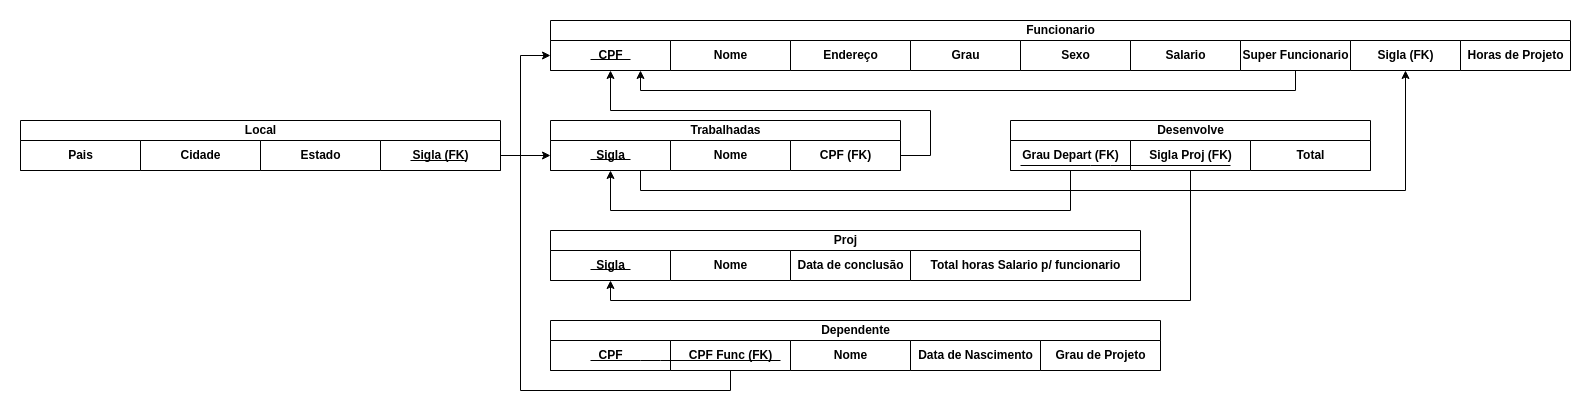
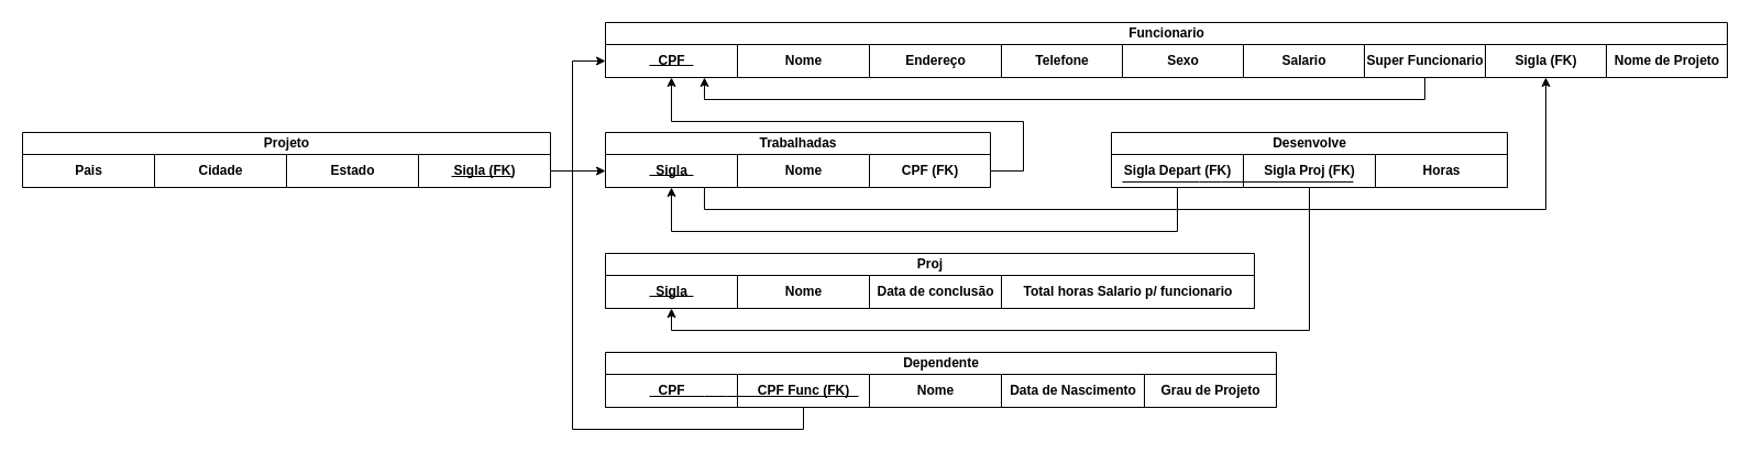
  <mxCell id="0" />
  <mxCell id="1" parent="0" />
  <mxCell id="2" value="Funcionario" style="swimlane;html=1;childLayout=stackLayout;resizeParent=1;resizeParentMax=0;startSize=20;" vertex="1" parent="1"><mxGeometry x="550" y="20" width="1020" height="50" as="geometry" /></mxCell>
  <mxCell id="3" value="&lt;font style=&quot;font-size: 12px&quot;&gt;CPF&lt;/font&gt;" style="swimlane;html=1;startSize=30;fontSize=10;" vertex="1" parent="2"><mxGeometry y="20" width="120" height="30" as="geometry"><mxRectangle y="20" width="190" height="280" as="alternateBounds" /></mxGeometry></mxCell>
  <mxCell id="4" value="" style="endArrow=none;html=1;fontSize=10;" edge="1" parent="3"><mxGeometry width="50" height="50" relative="1" as="geometry"><mxPoint x="40" y="19" as="sourcePoint" /><mxPoint x="80" y="19" as="targetPoint" /></mxGeometry></mxCell>
  <mxCell id="5" value="Nome" style="swimlane;html=1;startSize=30;" vertex="1" parent="2"><mxGeometry x="120" y="20" width="120" height="30" as="geometry" /></mxCell>
  <mxCell id="6" value="Endereço" style="swimlane;html=1;startSize=30;" vertex="1" parent="2"><mxGeometry x="240" y="20" width="120" height="30" as="geometry" /></mxCell>
- <mxCell id="7" value="Grau" style="swimlane;html=1;startSize=30;swimlaneLine=1;" vertex="1" parent="2"><mxGeometry x="360" y="20" width="110" height="30" as="geometry" /></mxCell>
+ <mxCell id="7" value="Telefone" style="swimlane;html=1;startSize=30;swimlaneLine=1;" vertex="1" parent="2"><mxGeometry x="360" y="20" width="110" height="30" as="geometry" /></mxCell>
  <mxCell id="8" value="Sexo" style="swimlane;html=1;startSize=30;swimlaneLine=1;" vertex="1" parent="2"><mxGeometry x="470" y="20" width="110" height="30" as="geometry" /></mxCell>
  <mxCell id="9" value="Salario" style="swimlane;html=1;startSize=30;swimlaneLine=1;" vertex="1" parent="2"><mxGeometry x="580" y="20" width="110" height="30" as="geometry" /></mxCell>
  <mxCell id="10" style="edgeStyle=orthogonalEdgeStyle;rounded=0;orthogonalLoop=1;jettySize=auto;html=1;exitX=0.5;exitY=1;exitDx=0;exitDy=0;entryX=0.75;entryY=1;entryDx=0;entryDy=0;fontSize=10;" edge="1" parent="2" source="11" target="3"><mxGeometry relative="1" as="geometry" /></mxCell>
  <mxCell id="11" value="Super Funcionario" style="swimlane;html=1;startSize=30;swimlaneLine=1;" vertex="1" parent="2"><mxGeometry x="690" y="20" width="110" height="30" as="geometry" /></mxCell>
  <mxCell id="12" value="Sigla (FK)" style="swimlane;html=1;startSize=30;swimlaneLine=1;" vertex="1" parent="2"><mxGeometry x="800" y="20" width="110" height="30" as="geometry" /></mxCell>
- <mxCell id="13" value="Horas de Projeto" style="swimlane;html=1;startSize=30;swimlaneLine=1;" vertex="1" parent="2"><mxGeometry x="910" y="20" width="110" height="30" as="geometry" /></mxCell>
+ <mxCell id="13" value="Nome de Projeto" style="swimlane;html=1;startSize=30;swimlaneLine=1;" vertex="1" parent="2"><mxGeometry x="910" y="20" width="110" height="30" as="geometry" /></mxCell>
  <mxCell id="14" value="Trabalhadas" style="swimlane;html=1;childLayout=stackLayout;resizeParent=1;resizeParentMax=0;startSize=20;" vertex="1" parent="1"><mxGeometry x="550" y="120" width="350" height="50" as="geometry" /></mxCell>
  <mxCell id="15" value="&lt;font style=&quot;font-size: 12px&quot;&gt;Sigla&lt;/font&gt;" style="swimlane;html=1;startSize=30;fontSize=10;" vertex="1" parent="14"><mxGeometry y="20" width="120" height="30" as="geometry"><mxRectangle y="20" width="190" height="280" as="alternateBounds" /></mxGeometry></mxCell>
  <mxCell id="16" value="" style="endArrow=none;html=1;fontSize=10;" edge="1" parent="15"><mxGeometry width="50" height="50" relative="1" as="geometry"><mxPoint x="40" y="19" as="sourcePoint" /><mxPoint x="80" y="19" as="targetPoint" /></mxGeometry></mxCell>
  <mxCell id="17" value="Nome" style="swimlane;html=1;startSize=30;" vertex="1" parent="14"><mxGeometry x="120" y="20" width="120" height="30" as="geometry" /></mxCell>
  <mxCell id="18" value="CPF (FK)" style="swimlane;html=1;startSize=60;swimlaneLine=1;" vertex="1" parent="14"><mxGeometry x="240" y="20" width="110" height="30" as="geometry" /></mxCell>
  <mxCell id="19" value="Proj" style="swimlane;html=1;childLayout=stackLayout;resizeParent=1;resizeParentMax=0;startSize=20;" vertex="1" parent="1"><mxGeometry x="550" y="230" width="590" height="50" as="geometry" /></mxCell>
  <mxCell id="20" value="&lt;font style=&quot;font-size: 12px&quot;&gt;Sigla&lt;/font&gt;" style="swimlane;html=1;startSize=30;fontSize=10;" vertex="1" parent="19"><mxGeometry y="20" width="120" height="30" as="geometry"><mxRectangle y="20" width="190" height="280" as="alternateBounds" /></mxGeometry></mxCell>
  <mxCell id="21" value="" style="endArrow=none;html=1;fontSize=10;" edge="1" parent="20"><mxGeometry width="50" height="50" relative="1" as="geometry"><mxPoint x="40" y="19" as="sourcePoint" /><mxPoint x="80" y="19" as="targetPoint" /></mxGeometry></mxCell>
  <mxCell id="22" value="Nome" style="swimlane;html=1;startSize=30;" vertex="1" parent="19"><mxGeometry x="120" y="20" width="120" height="30" as="geometry" /></mxCell>
  <mxCell id="23" value="Data de conclusão" style="swimlane;html=1;startSize=40;" vertex="1" parent="19"><mxGeometry x="240" y="20" width="120" height="30" as="geometry" /></mxCell>
  <mxCell id="24" value="Total horas Salario p/ funcionario" style="swimlane;html=1;startSize=60;swimlaneLine=1;" vertex="1" parent="19"><mxGeometry x="360" y="20" width="230" height="30" as="geometry" /></mxCell>
  <mxCell id="25" value="Dependente" style="swimlane;html=1;childLayout=stackLayout;resizeParent=1;resizeParentMax=0;startSize=20;" vertex="1" parent="1"><mxGeometry x="550" y="320" width="610" height="50" as="geometry" /></mxCell>
  <mxCell id="26" value="&lt;font style=&quot;font-size: 12px&quot;&gt;CPF&lt;/font&gt;" style="swimlane;html=1;startSize=30;fontSize=10;" vertex="1" parent="25"><mxGeometry y="20" width="120" height="30" as="geometry"><mxRectangle y="20" width="190" height="280" as="alternateBounds" /></mxGeometry></mxCell>
  <mxCell id="27" value="CPF Func (FK)" style="swimlane;html=1;startSize=30;" vertex="1" parent="25"><mxGeometry x="120" y="20" width="120" height="30" as="geometry" /></mxCell>
  <mxCell id="28" value="" style="endArrow=none;html=1;fontSize=10;" edge="1" parent="27"><mxGeometry width="50" height="50" relative="1" as="geometry"><mxPoint x="-80" y="20" as="sourcePoint" /><mxPoint x="110" y="20" as="targetPoint" /><Array as="points"><mxPoint x="-20" y="20" /></Array></mxGeometry></mxCell>
  <mxCell id="29" value="Nome" style="swimlane;html=1;startSize=40;" vertex="1" parent="25"><mxGeometry x="240" y="20" width="120" height="30" as="geometry" /></mxCell>
  <mxCell id="30" value="Data de Nascimento" style="swimlane;html=1;startSize=60;swimlaneLine=1;" vertex="1" parent="25"><mxGeometry x="360" y="20" width="130" height="30" as="geometry" /></mxCell>
  <mxCell id="31" value="Grau de Projeto" style="swimlane;html=1;startSize=60;swimlaneLine=1;" vertex="1" parent="25"><mxGeometry x="490" y="20" width="120" height="30" as="geometry" /></mxCell>
  <mxCell id="32" style="edgeStyle=orthogonalEdgeStyle;rounded=0;orthogonalLoop=1;jettySize=auto;html=1;exitX=0.5;exitY=1;exitDx=0;exitDy=0;entryX=0;entryY=0.5;entryDx=0;entryDy=0;fontSize=10;" edge="1" parent="1" source="27" target="3"><mxGeometry relative="1" as="geometry"><Array as="points"><mxPoint x="730" y="390" /><mxPoint x="520" y="390" /><mxPoint x="520" y="55" /></Array></mxGeometry></mxCell>
  <mxCell id="33" style="edgeStyle=orthogonalEdgeStyle;rounded=0;orthogonalLoop=1;jettySize=auto;html=1;exitX=0.5;exitY=1;exitDx=0;exitDy=0;entryX=0.5;entryY=1;entryDx=0;entryDy=0;fontSize=10;" edge="1" parent="1" source="37" target="15"><mxGeometry relative="1" as="geometry"><Array as="points"><mxPoint x="1070" y="210" /><mxPoint x="610" y="210" /></Array></mxGeometry></mxCell>
  <mxCell id="34" style="edgeStyle=orthogonalEdgeStyle;rounded=0;orthogonalLoop=1;jettySize=auto;html=1;exitX=0.5;exitY=1;exitDx=0;exitDy=0;entryX=0.5;entryY=1;entryDx=0;entryDy=0;fontSize=10;" edge="1" parent="1" source="38" target="20"><mxGeometry relative="1" as="geometry" /></mxCell>
  <mxCell id="35" style="edgeStyle=orthogonalEdgeStyle;rounded=0;orthogonalLoop=1;jettySize=auto;html=1;exitX=1;exitY=0.5;exitDx=0;exitDy=0;entryX=0.5;entryY=1;entryDx=0;entryDy=0;fontSize=10;" edge="1" parent="1" source="18" target="3"><mxGeometry relative="1" as="geometry"><Array as="points"><mxPoint x="930" y="155" /><mxPoint x="930" y="110" /><mxPoint x="610" y="110" /></Array></mxGeometry></mxCell>
  <mxCell id="36" value="Desenvolve" style="swimlane;html=1;childLayout=stackLayout;resizeParent=1;resizeParentMax=0;startSize=20;" vertex="1" parent="1"><mxGeometry x="1010" y="120" width="360" height="50" as="geometry" /></mxCell>
- <mxCell id="37" value="&lt;font style=&quot;font-size: 12px&quot;&gt;Grau Depart (FK)&lt;/font&gt;" style="swimlane;html=1;startSize=30;fontSize=10;" vertex="1" parent="36"><mxGeometry y="20" width="120" height="30" as="geometry"><mxRectangle y="20" width="190" height="280" as="alternateBounds" /></mxGeometry></mxCell>
+ <mxCell id="37" value="&lt;font style=&quot;font-size: 12px&quot;&gt;Sigla Depart (FK)&lt;/font&gt;" style="swimlane;html=1;startSize=30;fontSize=10;" vertex="1" parent="36"><mxGeometry y="20" width="120" height="30" as="geometry"><mxRectangle y="20" width="190" height="280" as="alternateBounds" /></mxGeometry></mxCell>
  <mxCell id="38" value="Sigla Proj (FK)" style="swimlane;html=1;startSize=30;" vertex="1" parent="36"><mxGeometry x="120" y="20" width="120" height="30" as="geometry" /></mxCell>
  <mxCell id="39" value="" style="endArrow=none;html=1;fontSize=10;" edge="1" parent="38"><mxGeometry width="50" height="50" relative="1" as="geometry"><mxPoint x="-110" y="25" as="sourcePoint" /><mxPoint x="100" y="25" as="targetPoint" /><Array as="points"><mxPoint x="-30" y="25" /></Array></mxGeometry></mxCell>
- <mxCell id="40" value="Total" style="swimlane;html=1;startSize=40;" vertex="1" parent="36"><mxGeometry x="240" y="20" width="120" height="30" as="geometry" /></mxCell>
+ <mxCell id="40" value="Horas" style="swimlane;html=1;startSize=40;" vertex="1" parent="36"><mxGeometry x="240" y="20" width="120" height="30" as="geometry" /></mxCell>
  <mxCell id="41" style="edgeStyle=orthogonalEdgeStyle;rounded=0;orthogonalLoop=1;jettySize=auto;html=1;exitX=0.75;exitY=1;exitDx=0;exitDy=0;entryX=0.5;entryY=1;entryDx=0;entryDy=0;fontSize=10;" edge="1" parent="1" source="15" target="12"><mxGeometry relative="1" as="geometry"><Array as="points"><mxPoint x="640" y="190" /><mxPoint x="1405" y="190" /></Array></mxGeometry></mxCell>
- <mxCell id="42" value="Local" style="swimlane;html=1;childLayout=stackLayout;resizeParent=1;resizeParentMax=0;startSize=20;" vertex="1" parent="1"><mxGeometry x="20" y="120" width="480" height="50" as="geometry" /></mxCell>
+ <mxCell id="42" value="Projeto" style="swimlane;html=1;childLayout=stackLayout;resizeParent=1;resizeParentMax=0;startSize=20;" vertex="1" parent="1"><mxGeometry x="20" y="120" width="480" height="50" as="geometry" /></mxCell>
  <mxCell id="43" value="&lt;font style=&quot;font-size: 12px&quot;&gt;Pais&lt;/font&gt;" style="swimlane;html=1;startSize=30;fontSize=10;" vertex="1" parent="42"><mxGeometry y="20" width="120" height="30" as="geometry"><mxRectangle y="20" width="190" height="280" as="alternateBounds" /></mxGeometry></mxCell>
  <mxCell id="44" value="Cidade" style="swimlane;html=1;startSize=30;" vertex="1" parent="42"><mxGeometry x="120" y="20" width="120" height="30" as="geometry" /></mxCell>
  <mxCell id="45" value="Estado" style="swimlane;html=1;startSize=40;" vertex="1" parent="42"><mxGeometry x="240" y="20" width="120" height="30" as="geometry" /></mxCell>
  <mxCell id="46" value="Sigla (FK)" style="swimlane;html=1;startSize=40;" vertex="1" parent="42"><mxGeometry x="360" y="20" width="120" height="30" as="geometry" /></mxCell>
  <mxCell id="47" value="" style="endArrow=none;html=1;fontSize=10;" edge="1" parent="46"><mxGeometry width="50" height="50" relative="1" as="geometry"><mxPoint x="30" y="20" as="sourcePoint" /><mxPoint x="60" y="20" as="targetPoint" /><Array as="points"><mxPoint x="90" y="20" /></Array></mxGeometry></mxCell>
  <mxCell id="48" style="edgeStyle=orthogonalEdgeStyle;rounded=0;orthogonalLoop=1;jettySize=auto;html=1;exitX=1;exitY=0.5;exitDx=0;exitDy=0;fontSize=10;" edge="1" parent="1" source="46" target="15"><mxGeometry relative="1" as="geometry" /></mxCell>
